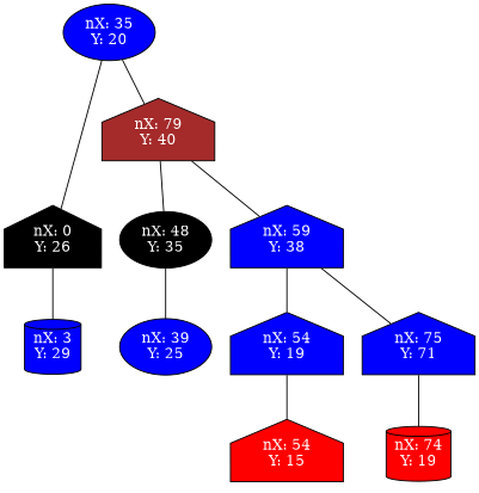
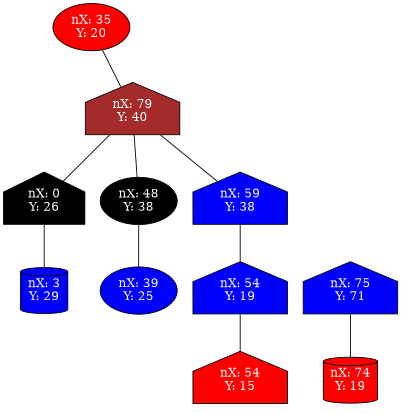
  graph {
    rankdir=TB
    node [color=black fillcolor=blue fontcolor=white shape=house style=filled]
-   n1 [label="nX: 35\nY: 20" shape=ellipse]
+   n1 [fillcolor=Red label="nX: 35\nY: 20" shape=ellipse]
    n2 [fillcolor=black label="nX: 0\nY: 26"]
    n3 [fillcolor=brown label="nX: 79\nY: 40"]
    n4 [label="nX: 3\nY: 29" shape=cylinder]
-   n5 [fillcolor=black label="nX: 48\nY: 35" shape=ellipse]
+   n5 [fillcolor=black label="nX: 48\nY: 38" shape=ellipse]
    n6 [label="nX: 59\nY: 38"]
    n7 [label="nX: 39\nY: 25" shape=ellipse]
    n8 [label="nX: 54\nY: 19"]
    n9 [label="nX: 75\nY: 71"]
    n10 [fillcolor=Red label="nX: 54\nY: 15"]
    n11 [fillcolor=Red label="nX: 74\nY: 19" shape=cylinder]
-   n1 -- n2
+   n3 -- n2
    n1 -- n3
    n2 -- n4
    n3 -- n5
    n3 -- n6
    n5 -- n7
    n6 -- n8
-   n6 -- n9
    n8 -- n10
    n9 -- n11
  }
